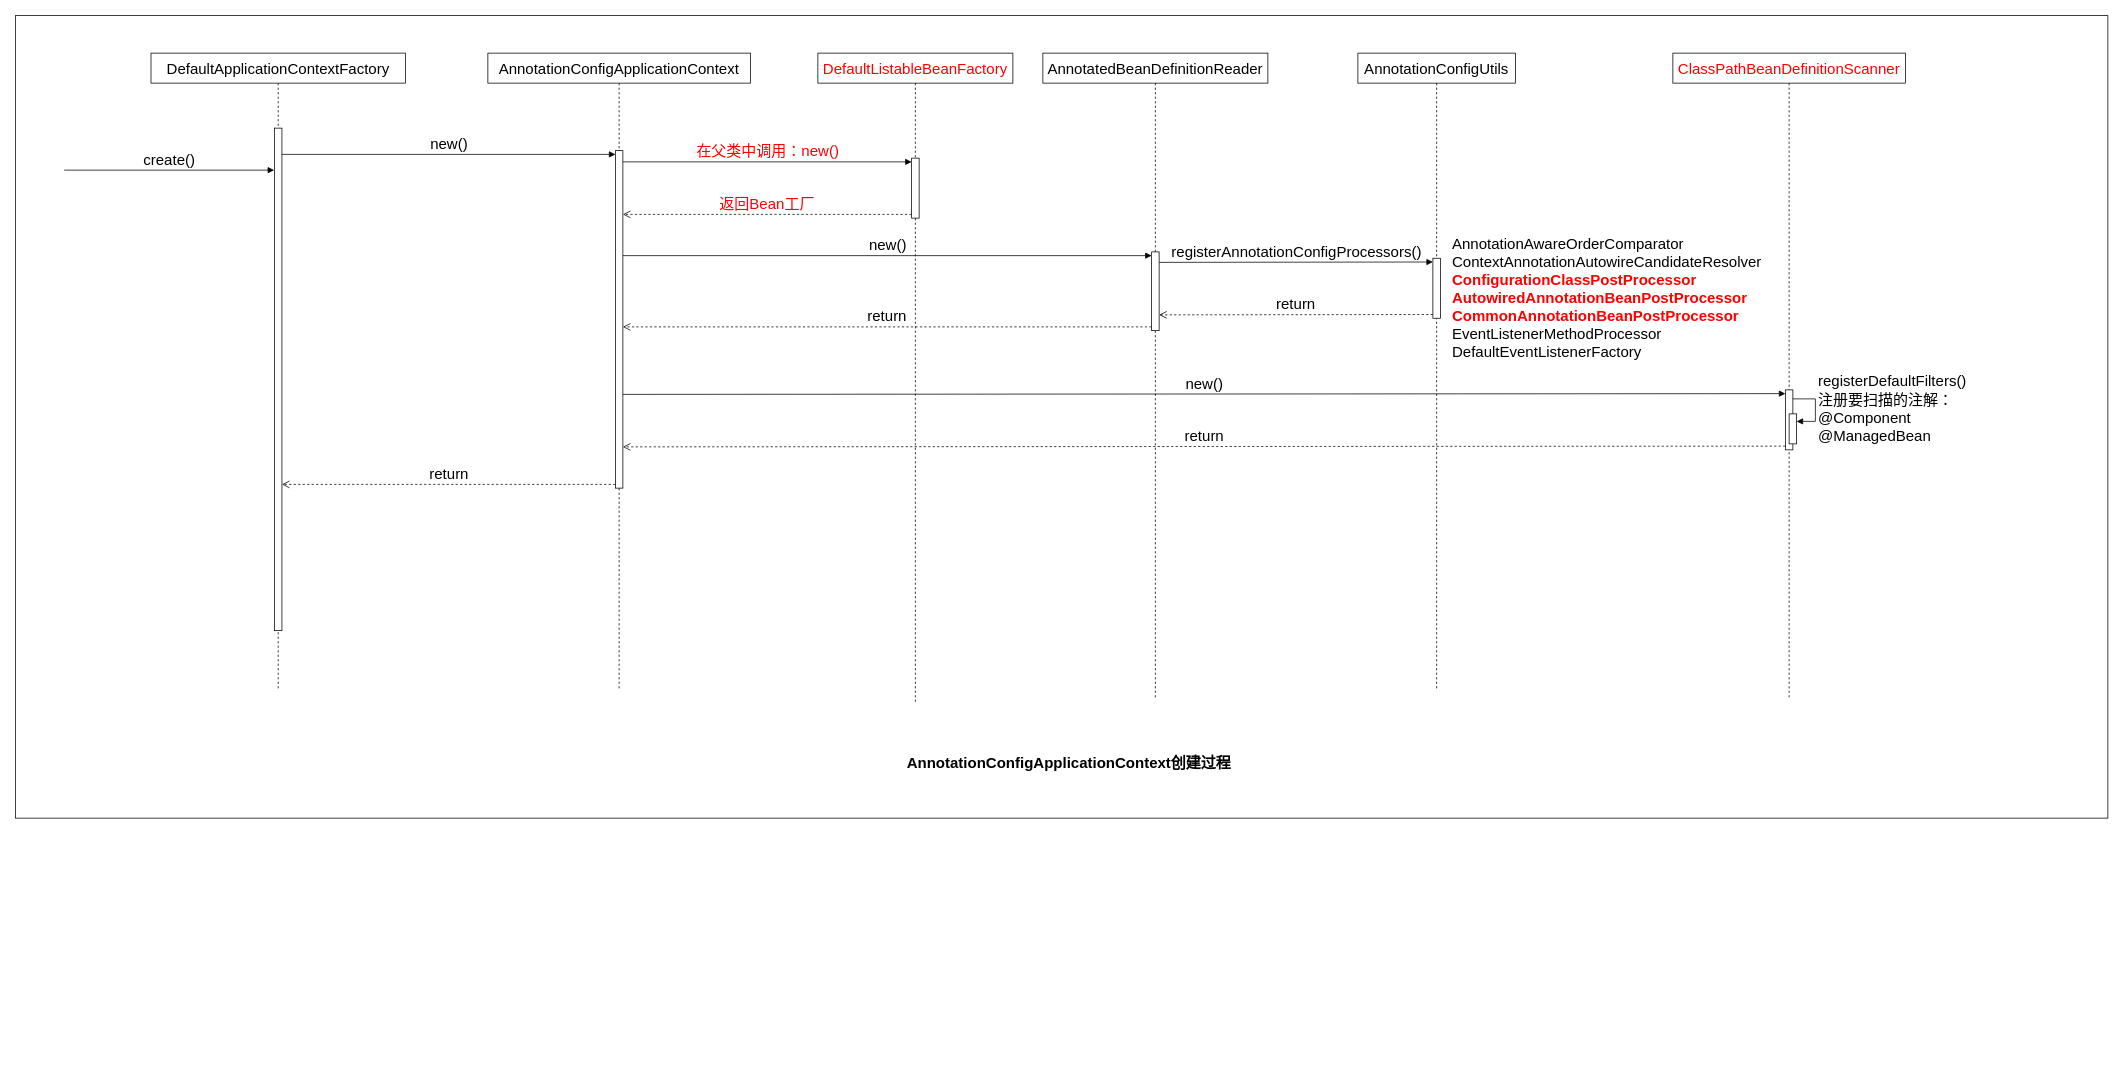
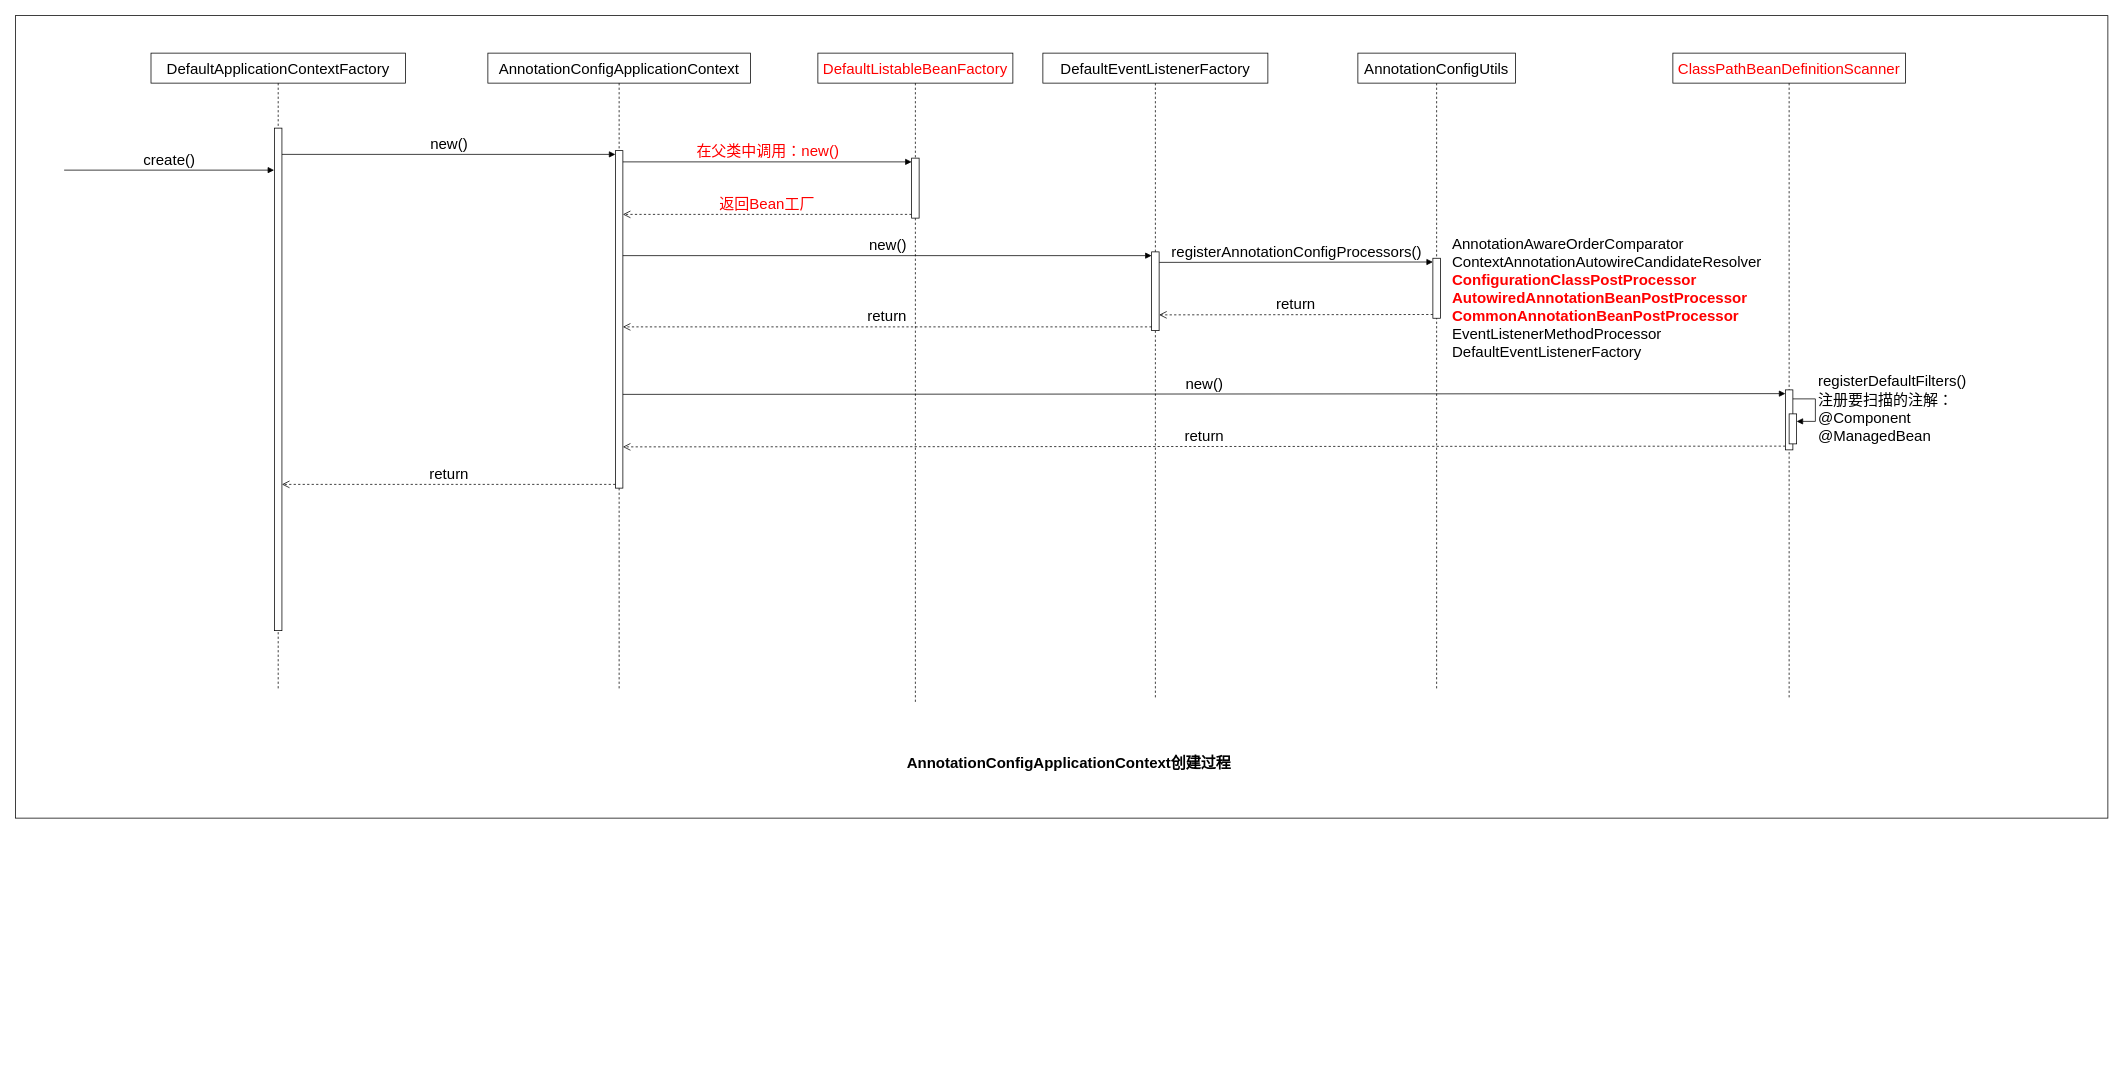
  <mxCell id="0" />
  <mxCell id="1" parent="0" />
  <mxCell id="2" value="" style="rounded=0;whiteSpace=wrap;html=1;" vertex="1" parent="1"><mxGeometry x="20" y="20" width="2790" height="1070" as="geometry" /></mxCell>
- <mxCell id="3" value="AnnotatedBeanDefinitionReader" style="shape=umlLifeline;perimeter=lifelinePerimeter;whiteSpace=wrap;html=1;container=1;dropTarget=0;collapsible=0;recursiveResize=0;outlineConnect=0;portConstraint=eastwest;newEdgeStyle={&quot;curved&quot;:0,&quot;rounded&quot;:0};fontSize=20;fontStyle=0" parent="1" vertex="1"><mxGeometry x="1390" y="70" width="300" height="860" as="geometry" /></mxCell>
+ <mxCell id="3" value="DefaultEventListenerFactory" style="shape=umlLifeline;perimeter=lifelinePerimeter;whiteSpace=wrap;html=1;container=1;dropTarget=0;collapsible=0;recursiveResize=0;outlineConnect=0;portConstraint=eastwest;newEdgeStyle={&quot;curved&quot;:0,&quot;rounded&quot;:0};fontSize=20;fontStyle=0" parent="1" vertex="1"><mxGeometry x="1390" y="70" width="300" height="860" as="geometry" /></mxCell>
  <mxCell id="4" value="registerAnnotationConfigProcessors()" style="html=1;verticalAlign=bottom;endArrow=block;curved=0;rounded=0;entryX=0;entryY=0;entryDx=0;entryDy=5;fontSize=20;" edge="1" target="26" parent="3"><mxGeometry relative="1" as="geometry"><mxPoint x="155" y="279" as="sourcePoint" /></mxGeometry></mxCell>
  <mxCell id="5" value="return" style="html=1;verticalAlign=bottom;endArrow=open;dashed=1;endSize=8;curved=0;rounded=0;exitX=0;exitY=1;exitDx=0;exitDy=-5;fontSize=20;" edge="1" source="26" parent="3"><mxGeometry relative="1" as="geometry"><mxPoint x="155" y="349" as="targetPoint" /></mxGeometry></mxCell>
  <mxCell id="6" value="AnnotationConfigApplicationContext" style="shape=umlLifeline;perimeter=lifelinePerimeter;whiteSpace=wrap;html=1;container=1;dropTarget=0;collapsible=0;recursiveResize=0;outlineConnect=0;portConstraint=eastwest;newEdgeStyle={&quot;curved&quot;:0,&quot;rounded&quot;:0};fontSize=20;fontStyle=0" parent="1" vertex="1"><mxGeometry x="650" y="70" width="350" height="850" as="geometry" /></mxCell>
  <mxCell id="7" value="" style="group;fontColor=#000000;fontSize=18;" parent="1" vertex="1" connectable="0"><mxGeometry x="540" y="130" width="1050" height="1270" as="geometry" /></mxCell>
  <mxCell id="8" value="AnnotationConfigApplicationContext创建过程" style="text;html=1;whiteSpace=wrap;strokeColor=none;fillColor=none;align=center;verticalAlign=middle;rounded=0;fontSize=20;fontStyle=1" parent="7" vertex="1"><mxGeometry x="630" y="870" width="510" height="30" as="geometry" /></mxCell>
  <mxCell id="9" value="" style="html=1;points=[[0,0,0,0,5],[0,1,0,0,-5],[1,0,0,0,5],[1,1,0,0,-5]];perimeter=orthogonalPerimeter;outlineConnect=0;targetShapes=umlLifeline;portConstraint=eastwest;newEdgeStyle={&quot;curved&quot;:0,&quot;rounded&quot;:0};" vertex="1" parent="7"><mxGeometry x="280" y="70" width="10" height="450" as="geometry" /></mxCell>
  <mxCell id="10" value="&lt;font style=&quot;color: rgb(255, 0, 0);&quot;&gt;在父类中调用：new()&lt;/font&gt;" style="html=1;verticalAlign=bottom;endArrow=block;curved=0;rounded=0;entryX=0;entryY=0;entryDx=0;entryDy=5;fontSize=20;" edge="1" target="18" parent="7"><mxGeometry relative="1" as="geometry"><mxPoint x="290" y="85" as="sourcePoint" /></mxGeometry></mxCell>
  <mxCell id="11" value="&lt;font style=&quot;color: rgb(255, 0, 0);&quot;&gt;返回Bean工厂&lt;/font&gt;" style="html=1;verticalAlign=bottom;endArrow=open;dashed=1;endSize=8;curved=0;rounded=0;exitX=0;exitY=1;exitDx=0;exitDy=-5;fontSize=20;" edge="1" source="18" parent="7"><mxGeometry relative="1" as="geometry"><mxPoint x="290" y="155" as="targetPoint" /></mxGeometry></mxCell>
  <mxCell id="12" value="" style="html=1;points=[[0,0,0,0,5],[0,1,0,0,-5],[1,0,0,0,5],[1,1,0,0,-5]];perimeter=orthogonalPerimeter;outlineConnect=0;targetShapes=umlLifeline;portConstraint=eastwest;newEdgeStyle={&quot;curved&quot;:0,&quot;rounded&quot;:0};" vertex="1" parent="7"><mxGeometry x="995" y="205" width="10" height="105" as="geometry" /></mxCell>
  <mxCell id="13" value="&lt;font style=&quot;font-size: 20px;&quot;&gt;new()&lt;/font&gt;" style="html=1;verticalAlign=bottom;endArrow=block;curved=0;rounded=0;entryX=0;entryY=0;entryDx=0;entryDy=5;" edge="1" target="12" parent="7"><mxGeometry relative="1" as="geometry"><mxPoint x="290" y="210" as="sourcePoint" /></mxGeometry></mxCell>
  <mxCell id="14" value="return" style="html=1;verticalAlign=bottom;endArrow=open;dashed=1;endSize=8;curved=0;rounded=0;exitX=0;exitY=1;exitDx=0;exitDy=-5;fontSize=20;" edge="1" source="12" parent="7" target="9"><mxGeometry relative="1" as="geometry"><mxPoint x="290" y="280" as="targetPoint" /></mxGeometry></mxCell>
  <mxCell id="15" value="&lt;font style=&quot;font-size: 20px;&quot;&gt;new()&lt;/font&gt;" style="html=1;verticalAlign=bottom;endArrow=block;curved=0;rounded=0;entryX=0;entryY=0;entryDx=0;entryDy=5;" edge="1" target="31" parent="7"><mxGeometry relative="1" as="geometry"><mxPoint x="290" y="395" as="sourcePoint" /></mxGeometry></mxCell>
  <mxCell id="16" value="return" style="html=1;verticalAlign=bottom;endArrow=open;dashed=1;endSize=8;curved=0;rounded=0;exitX=0;exitY=1;exitDx=0;exitDy=-5;fontSize=20;" edge="1" source="31" parent="7"><mxGeometry relative="1" as="geometry"><mxPoint x="290" y="465" as="targetPoint" /></mxGeometry></mxCell>
  <mxCell id="17" value="DefaultListableBeanFactory" style="shape=umlLifeline;perimeter=lifelinePerimeter;whiteSpace=wrap;html=1;container=1;dropTarget=0;collapsible=0;recursiveResize=0;outlineConnect=0;portConstraint=eastwest;newEdgeStyle={&quot;curved&quot;:0,&quot;rounded&quot;:0};fontSize=20;fontStyle=0;fontColor=#FF0000;" parent="1" vertex="1"><mxGeometry x="1090" y="70" width="260" height="865" as="geometry" /></mxCell>
  <mxCell id="18" value="" style="html=1;points=[[0,0,0,0,5],[0,1,0,0,-5],[1,0,0,0,5],[1,1,0,0,-5]];perimeter=orthogonalPerimeter;outlineConnect=0;targetShapes=umlLifeline;portConstraint=eastwest;newEdgeStyle={&quot;curved&quot;:0,&quot;rounded&quot;:0};" vertex="1" parent="17"><mxGeometry x="125" y="140" width="10" height="80" as="geometry" /></mxCell>
  <mxCell id="19" value="create()" style="html=1;verticalAlign=bottom;endArrow=block;curved=0;rounded=0;fontSize=20;" parent="1" edge="1"><mxGeometry relative="1" as="geometry"><mxPoint x="85" y="226" as="sourcePoint" /><mxPoint x="365" y="226" as="targetPoint" /></mxGeometry></mxCell>
  <mxCell id="20" value="" style="group;fontSize=20;" vertex="1" connectable="0" parent="1"><mxGeometry x="200.83" y="70" width="339.17" height="850" as="geometry" /></mxCell>
  <mxCell id="21" value="&lt;font style=&quot;color: rgb(0, 0, 0); font-weight: normal;&quot;&gt;DefaultApplicationContextFactory&lt;/font&gt;" style="shape=umlLifeline;whiteSpace=wrap;html=1;container=0;dropTarget=0;collapsible=0;recursiveResize=0;outlineConnect=0;portConstraint=eastwest;newEdgeStyle={&quot;curved&quot;:0,&quot;rounded&quot;:0};fontSize=20;fontStyle=1;points=[[0,0,0,0,5],[0,1,0,0,-5],[1,0,0,0,5],[1,1,0,0,-5]];perimeter=rectanglePerimeter;targetShapes=umlLifeline;participant=label;fontColor=#FF0000;" parent="20" vertex="1"><mxGeometry width="339.17" height="850" as="geometry" /></mxCell>
  <mxCell id="22" value="&lt;font style=&quot;font-size: 20px;&quot;&gt;new()&lt;/font&gt;" style="html=1;verticalAlign=bottom;endArrow=block;curved=0;rounded=0;entryX=0;entryY=0;entryDx=0;entryDy=5;" edge="1" target="9" parent="21"><mxGeometry relative="1" as="geometry"><mxPoint x="174.17" y="135" as="sourcePoint" /></mxGeometry></mxCell>
  <mxCell id="23" value="" style="html=1;points=[[0,0,0,0,5],[0,1,0,0,-5],[1,0,0,0,5],[1,1,0,0,-5]];perimeter=orthogonalPerimeter;outlineConnect=0;targetShapes=umlLifeline;portConstraint=eastwest;newEdgeStyle={&quot;curved&quot;:0,&quot;rounded&quot;:0};" parent="20" vertex="1"><mxGeometry x="164.58" y="100" width="10" height="670" as="geometry" /></mxCell>
  <mxCell id="24" value="&lt;span style=&quot;font-size: 20px;&quot;&gt;return&lt;/span&gt;" style="html=1;verticalAlign=bottom;endArrow=open;dashed=1;endSize=8;curved=0;rounded=0;exitX=0;exitY=1;exitDx=0;exitDy=-5;" edge="1" source="9" parent="1" target="23"><mxGeometry relative="1" as="geometry"><mxPoint x="375" y="275" as="targetPoint" /></mxGeometry></mxCell>
  <mxCell id="25" value="AnnotationConfigUtils" style="shape=umlLifeline;perimeter=lifelinePerimeter;whiteSpace=wrap;html=1;container=1;dropTarget=0;collapsible=0;recursiveResize=0;outlineConnect=0;portConstraint=eastwest;newEdgeStyle={&quot;curved&quot;:0,&quot;rounded&quot;:0};fontSize=20;fontStyle=0" vertex="1" parent="1"><mxGeometry x="1810" y="70" width="210" height="850" as="geometry" /></mxCell>
  <mxCell id="26" value="" style="html=1;points=[[0,0,0,0,5],[0,1,0,0,-5],[1,0,0,0,5],[1,1,0,0,-5]];perimeter=orthogonalPerimeter;outlineConnect=0;targetShapes=umlLifeline;portConstraint=eastwest;newEdgeStyle={&quot;curved&quot;:0,&quot;rounded&quot;:0};" vertex="1" parent="25"><mxGeometry x="100" y="273.5" width="10" height="80" as="geometry" /></mxCell>
  <mxCell id="27" value="AnnotationAwareOrderComparator&lt;div&gt;ContextAnnotationAutowireCandidateResolver&lt;/div&gt;&lt;div&gt;&lt;font style=&quot;color: rgb(255, 0, 0);&quot;&gt;&lt;b&gt;ConfigurationClassPostProcessor&lt;/b&gt;&lt;/font&gt;&lt;/div&gt;&lt;div&gt;&lt;b&gt;&lt;font style=&quot;color: rgb(255, 0, 0);&quot;&gt;AutowiredAnnotationBeanPostProcessor&lt;/font&gt;&lt;/b&gt;&lt;/div&gt;&lt;div&gt;&lt;b&gt;&lt;font style=&quot;color: rgb(255, 0, 0);&quot;&gt;CommonAnnotationBeanPostProcessor&lt;/font&gt;&lt;/b&gt;&lt;/div&gt;&lt;div&gt;EventListenerMethodProcessor&lt;/div&gt;&lt;div&gt;DefaultEventListenerFactory&lt;/div&gt;" style="text;html=1;align=left;verticalAlign=middle;whiteSpace=wrap;rounded=0;fontSize=20;" vertex="1" parent="1"><mxGeometry x="1934" y="300" width="420" height="190" as="geometry" /></mxCell>
  <mxCell id="28" value="&lt;font&gt;ClassPathBeanDefinitionScanner&lt;/font&gt;" style="shape=umlLifeline;perimeter=lifelinePerimeter;whiteSpace=wrap;html=1;container=1;dropTarget=0;collapsible=0;recursiveResize=0;outlineConnect=0;portConstraint=eastwest;newEdgeStyle={&quot;curved&quot;:0,&quot;rounded&quot;:0};fontSize=20;fontStyle=0;fontColor=#FF0000;" vertex="1" parent="1"><mxGeometry x="2230" y="70" width="310" height="861" as="geometry" /></mxCell>
  <mxCell id="29" value="registerAnnotationConfigProcessors()" style="html=1;verticalAlign=bottom;endArrow=block;curved=0;rounded=0;entryX=0;entryY=0;entryDx=0;entryDy=5;fontSize=20;" edge="1" parent="28"><mxGeometry relative="1" as="geometry"><mxPoint x="155" y="279" as="sourcePoint" /></mxGeometry></mxCell>
  <mxCell id="30" value="return" style="html=1;verticalAlign=bottom;endArrow=open;dashed=1;endSize=8;curved=0;rounded=0;exitX=0;exitY=1;exitDx=0;exitDy=-5;fontSize=20;" edge="1" parent="28"><mxGeometry relative="1" as="geometry"><mxPoint x="155" y="349" as="targetPoint" /></mxGeometry></mxCell>
  <mxCell id="31" value="" style="html=1;points=[[0,0,0,0,5],[0,1,0,0,-5],[1,0,0,0,5],[1,1,0,0,-5]];perimeter=orthogonalPerimeter;outlineConnect=0;targetShapes=umlLifeline;portConstraint=eastwest;newEdgeStyle={&quot;curved&quot;:0,&quot;rounded&quot;:0};" vertex="1" parent="28"><mxGeometry x="150" y="449" width="10" height="80" as="geometry" /></mxCell>
  <mxCell id="32" value="" style="html=1;points=[[0,0,0,0,5],[0,1,0,0,-5],[1,0,0,0,5],[1,1,0,0,-5]];perimeter=orthogonalPerimeter;outlineConnect=0;targetShapes=umlLifeline;portConstraint=eastwest;newEdgeStyle={&quot;curved&quot;:0,&quot;rounded&quot;:0};" vertex="1" parent="28"><mxGeometry x="155" y="481" width="10" height="40" as="geometry" /></mxCell>
  <mxCell id="33" value="&lt;font style=&quot;font-size: 20px;&quot;&gt;registerDefaultFilters()&lt;/font&gt;&lt;div&gt;&lt;font style=&quot;font-size: 20px;&quot;&gt;注册要扫描的注解：&lt;/font&gt;&lt;/div&gt;&lt;div&gt;&lt;font style=&quot;font-size: 20px;&quot;&gt;@Component&lt;/font&gt;&lt;/div&gt;&lt;div&gt;&lt;font style=&quot;font-size: 20px;&quot;&gt;@ManagedBean&lt;/font&gt;&lt;/div&gt;" style="html=1;align=left;spacingLeft=2;endArrow=block;rounded=0;edgeStyle=orthogonalEdgeStyle;curved=0;rounded=0;fontSize=18;" edge="1" target="32" parent="28"><mxGeometry relative="1" as="geometry"><mxPoint x="160" y="461" as="sourcePoint" /><Array as="points"><mxPoint x="190" y="491" /></Array></mxGeometry></mxCell>
